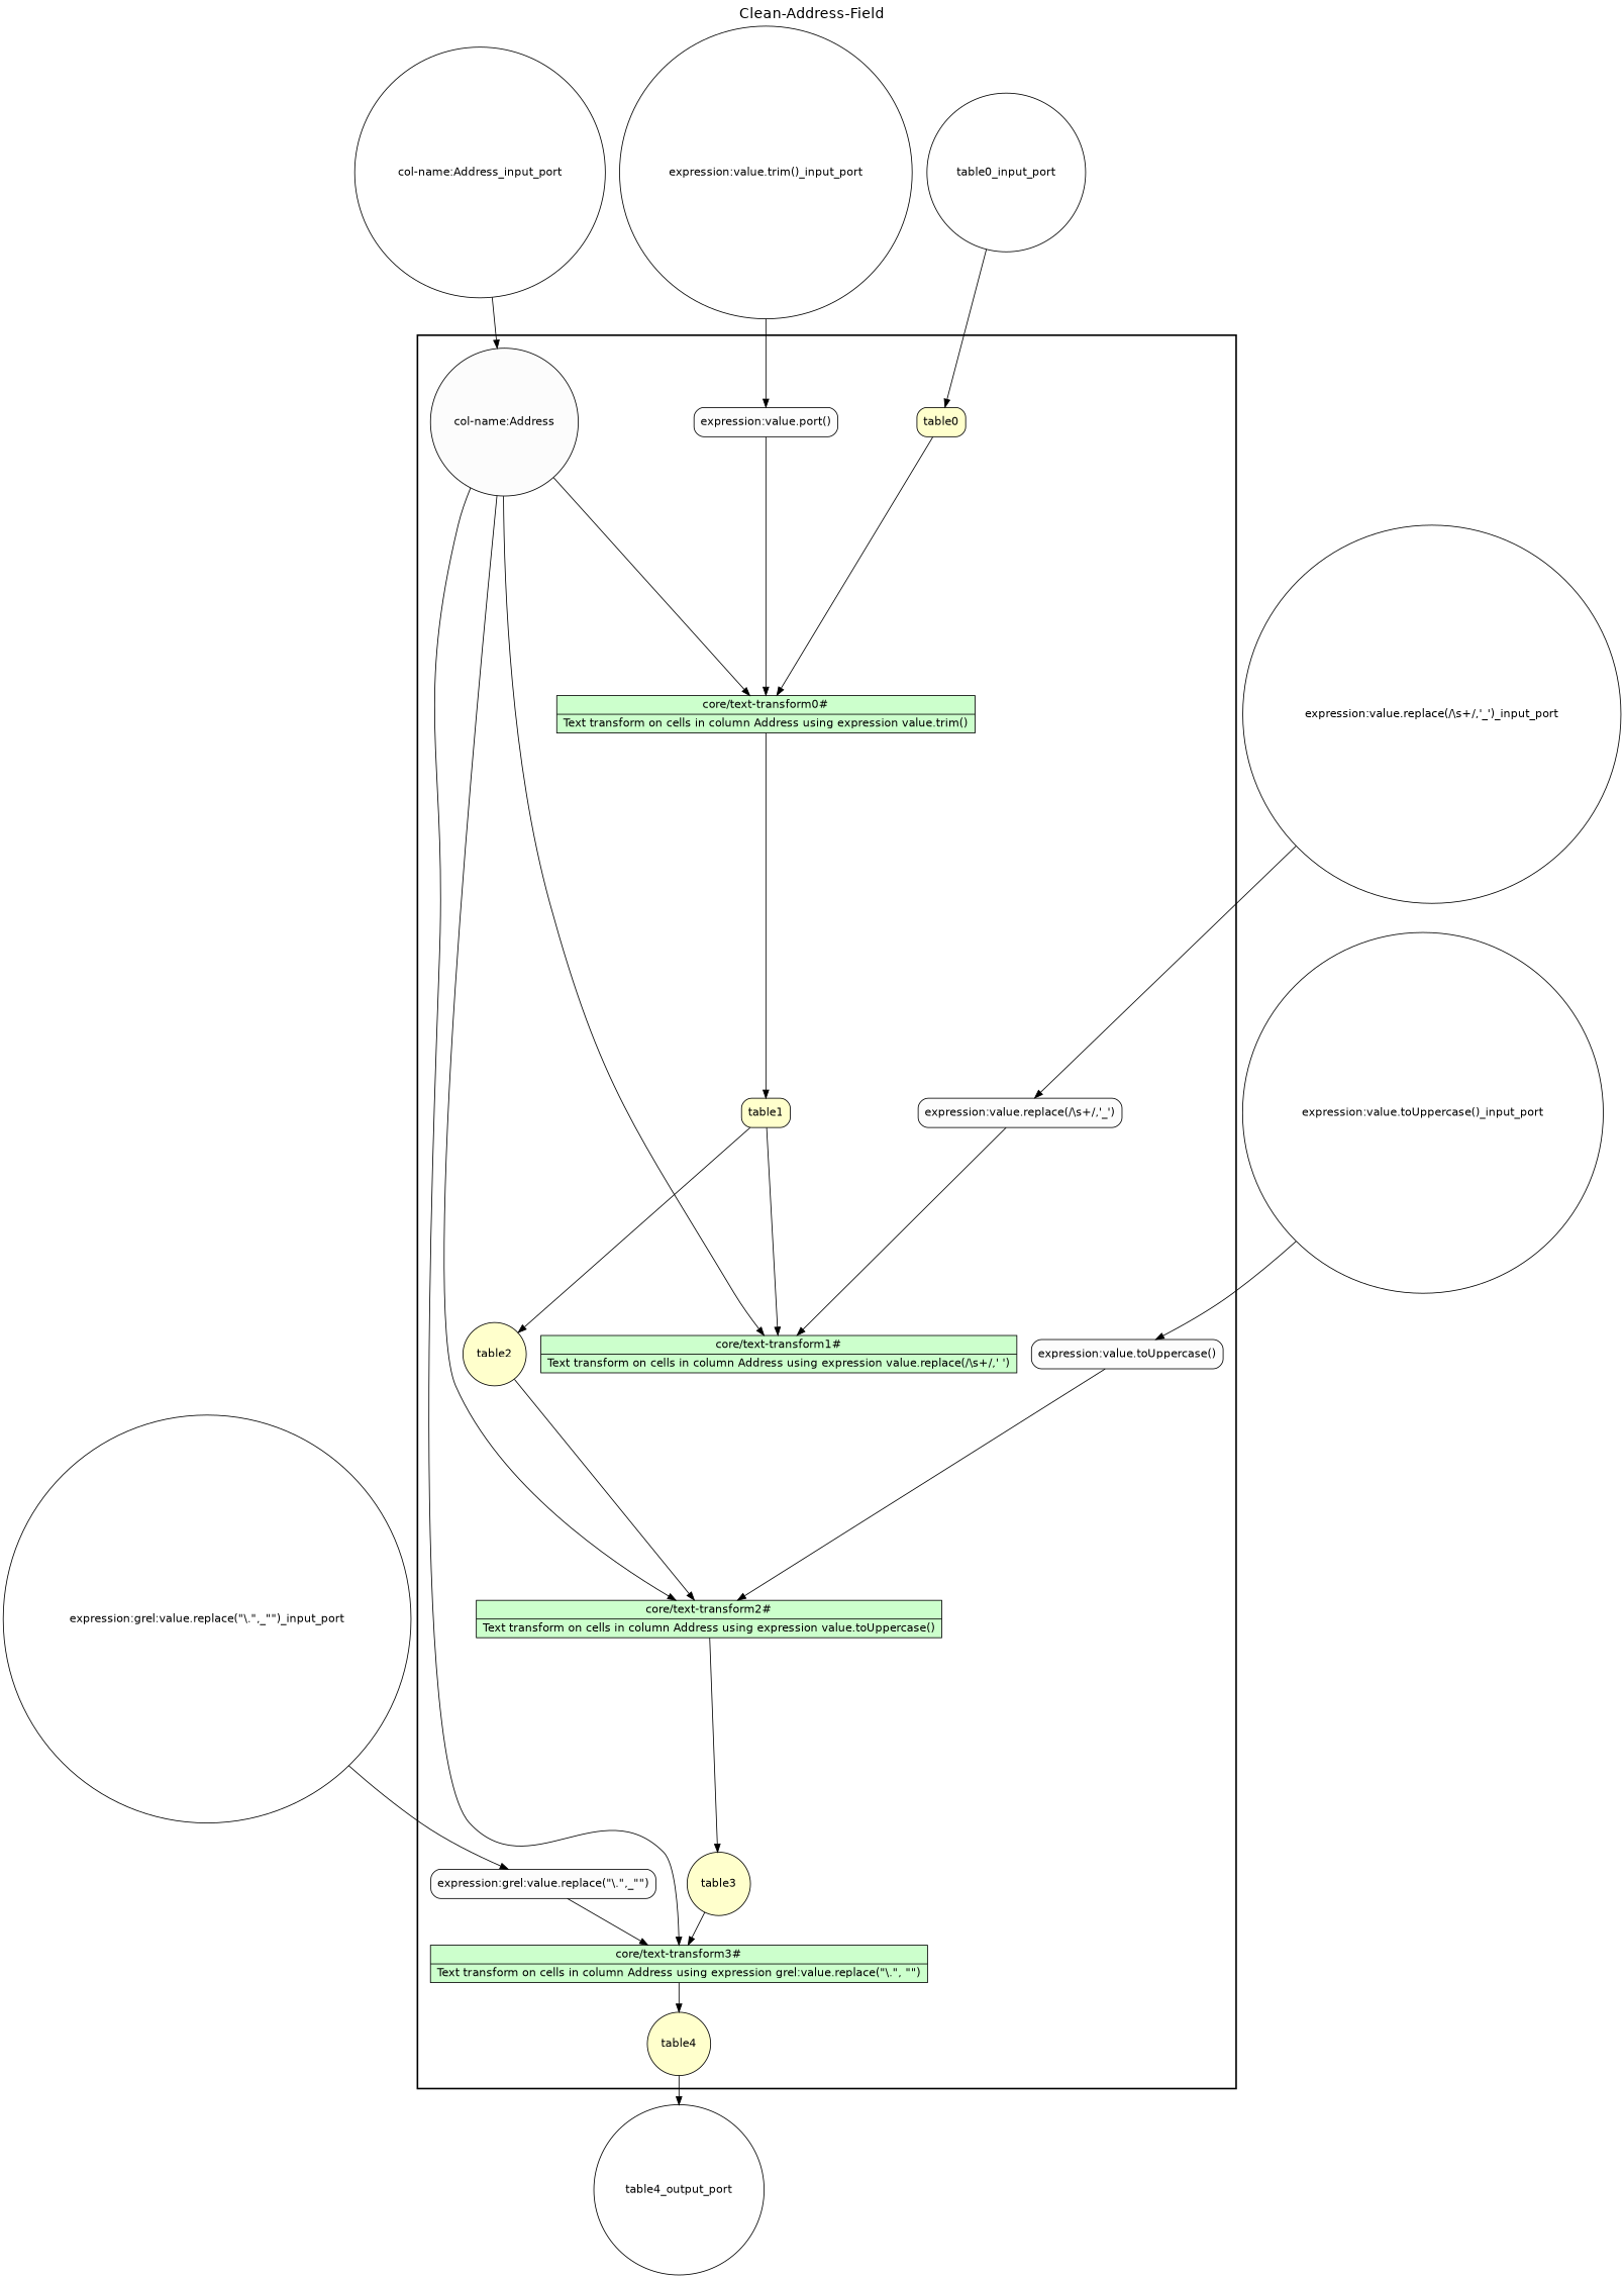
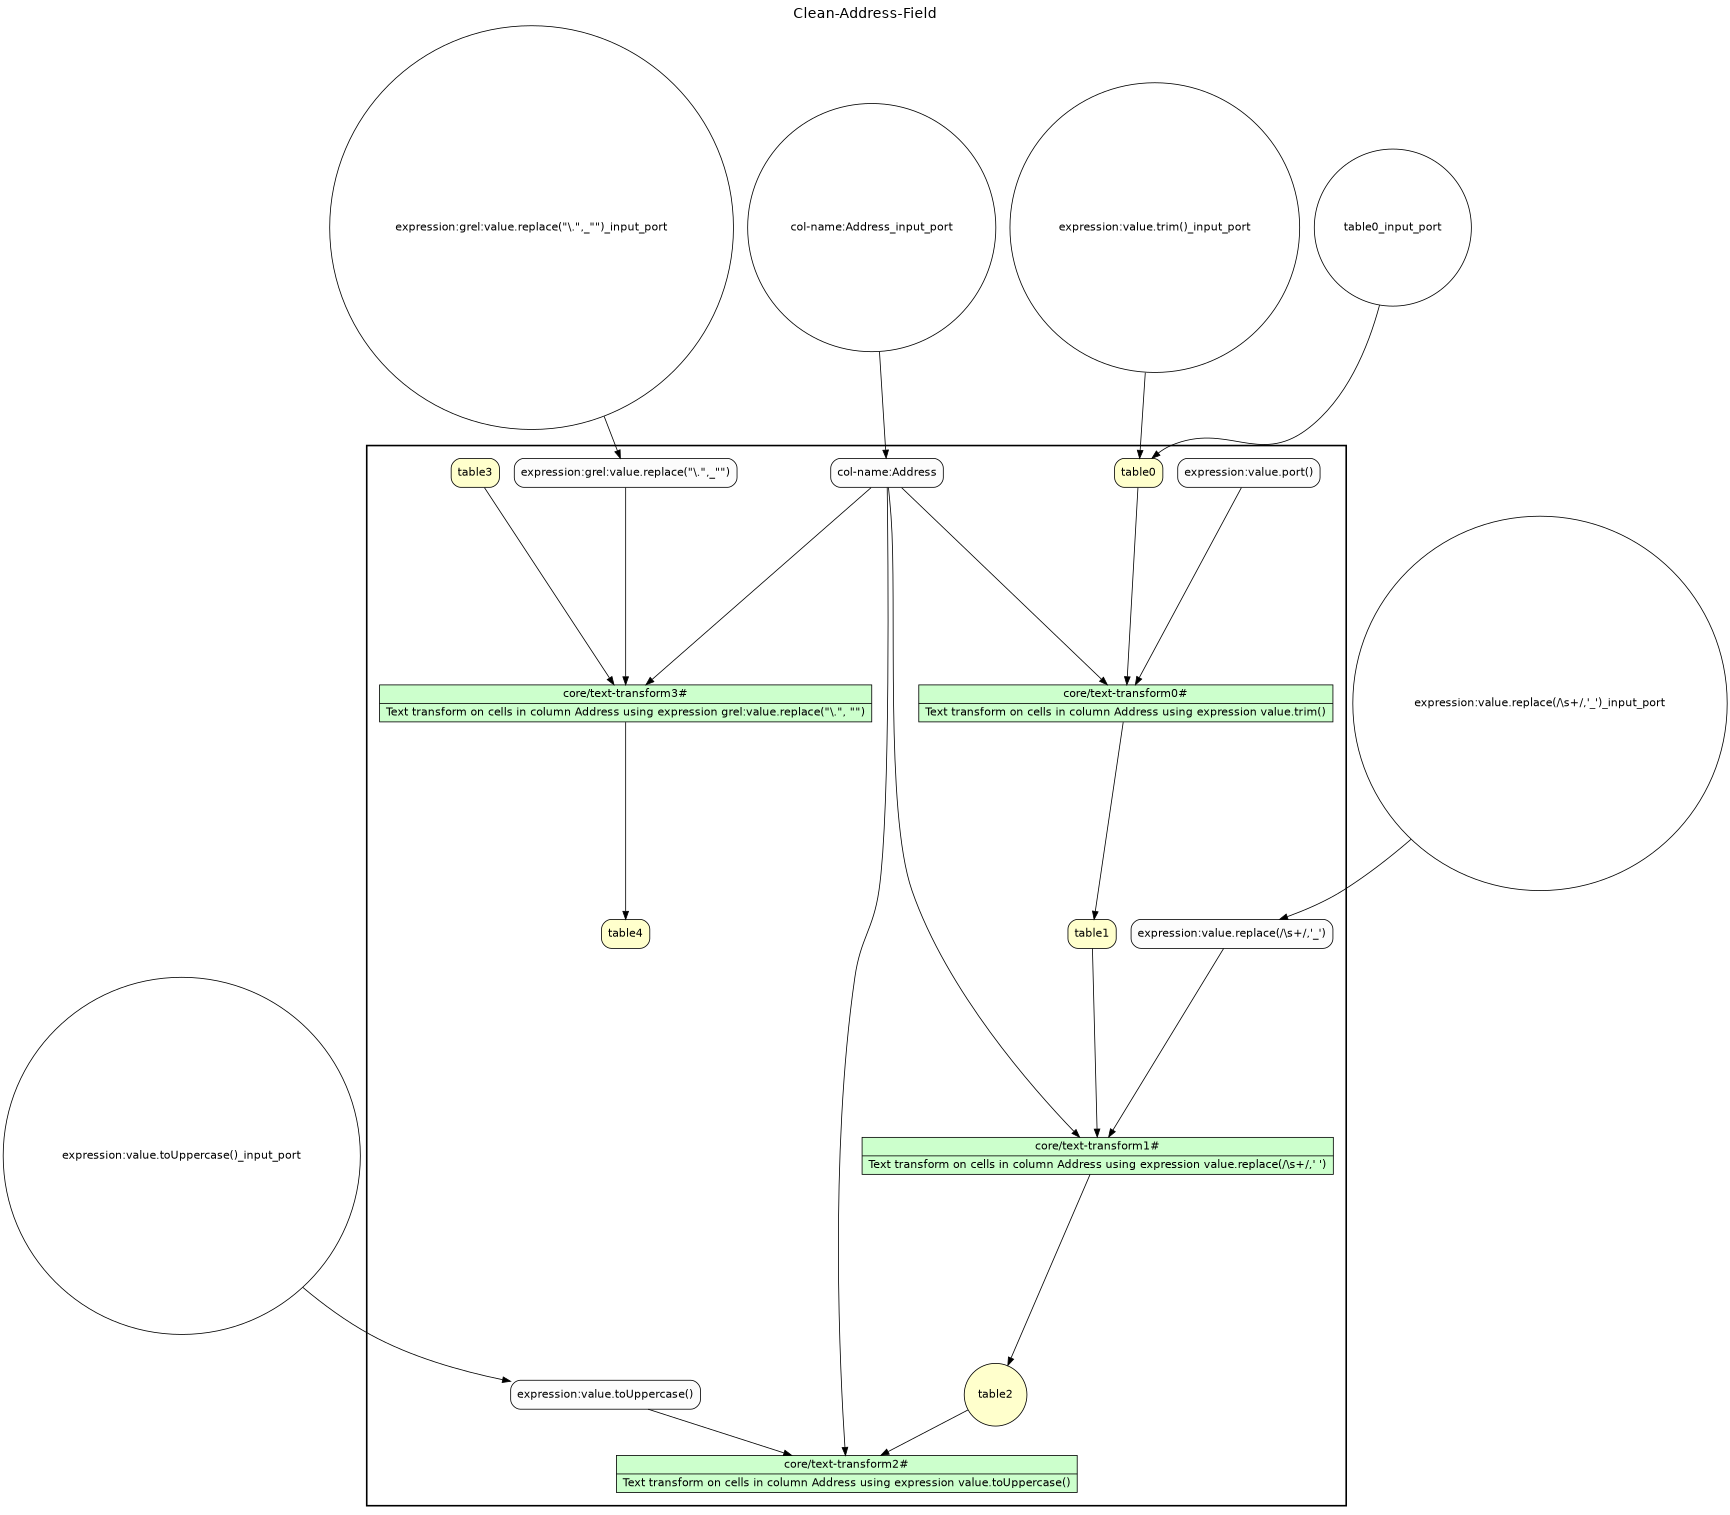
  digraph {
    fontname=Helvetica
    fontsize=18
    label="Clean-Address-Field"
    labelloc=t
    rankdir=TB
    node [fillcolor="#FFFFFF" fontname=Helvetica peripheries=1 shape=box style="rounded,filled"]
    n1 [fillcolor="#CCFFCC" label="{<f0> core/text-transform0# |<f1> Text transform on cells in column Address using expression value.trim()}" rankdir=LR shape=record style=filled]
    table1 [fillcolor="#FFFFCC"]
    n3 [fillcolor="#CCFFCC" label="{<f0> core/text-transform1# |<f1> Text transform on cells in column Address using expression value.replace(/\\s+/,' ')}" rankdir=LR shape=record style=filled]
    table2 [fillcolor="#FFFFCC" shape=circle]
    n5 [fillcolor="#CCFFCC" label="{<f0> core/text-transform2# |<f1> Text transform on cells in column Address using expression value.toUppercase()}" rankdir=LR shape=record style=filled]
-   table3 [fillcolor="#FFFFCC" shape=circle]
+   table3 [fillcolor="#FFFFCC"]
    n7 [fillcolor="#CCFFCC" label="{<f0> core/text-transform3# |<f1> Text transform on cells in column Address using expression grel\:value.replace(\"\\.\", \"\")}" rankdir=LR shape=record style=filled]
-   table4 [fillcolor="#FFFFCC" shape=circle]
+   table4 [fillcolor="#FFFFCC"]
    table0 [fillcolor="#FFFFCC"]
-   "col-name:Address" [fillcolor="#FCFCFC" shape=circle]
+   "col-name:Address" [fillcolor="#FCFCFC"]
    n11 [fillcolor="#FCFCFC" label="expression:value.port()"]
    "expression:value.replace(/\\s+/,'_')" [fillcolor="#FCFCFC"]
    "expression:value.toUppercase()" [fillcolor="#FCFCFC"]
    "expression:grel:value.replace(\"\\.\",_\"\")" [fillcolor="#FCFCFC"]
-   table4_output_port [shape=circle width=0.2]
    "col-name:Address_input_port" [shape=circle width=0.2]
    "expression:value.toUppercase()_input_port" [shape=circle width=0.2]
    "expression:value.trim()_input_port" [shape=circle width=0.2]
    "expression:value.replace(/\\s+/,'_')_input_port" [shape=circle width=0.2]
    "expression:grel:value.replace(\"\\.\",_\"\")_input_port" [shape=circle width=0.2]
    table0_input_port [shape=circle width=0.2]
    subgraph cluster_1 {
      color=black
      label=""
      penwidth=2
      subgraph cluster_2 {
        color=black
        label=""
        penwidth=0
        n1
        table1
        n3
        table2
        n5
        table3
        n7
        table4
        table0
        "col-name:Address"
        n11
        "expression:value.replace(/\\s+/,'_')"
        "expression:value.toUppercase()"
        "expression:grel:value.replace(\"\\.\",_\"\")"
      }
    }
    n1 -> table1
    table1 -> n3
-   table1 -> table2
+   n3 -> table2
    table2 -> n5
-   n5 -> table3
    table3 -> n7
    n7 -> table4
-   table4 -> table4_output_port
    table0 -> n1
    "col-name:Address" -> n1
    "col-name:Address" -> n3
    "col-name:Address" -> n5
    "col-name:Address" -> n7
    n11 -> n1
    "expression:value.replace(/\\s+/,'_')" -> n3
    "expression:value.toUppercase()" -> n5
    "expression:grel:value.replace(\"\\.\",_\"\")" -> n7
    "col-name:Address_input_port" -> "col-name:Address"
    "expression:value.toUppercase()_input_port" -> "expression:value.toUppercase()"
-   "expression:value.trim()_input_port" -> n11
+   "expression:value.trim()_input_port" -> table0
    "expression:value.replace(/\\s+/,'_')_input_port" -> "expression:value.replace(/\\s+/,'_')"
    "expression:grel:value.replace(\"\\.\",_\"\")_input_port" -> "expression:grel:value.replace(\"\\.\",_\"\")"
    table0_input_port -> table0
  }
